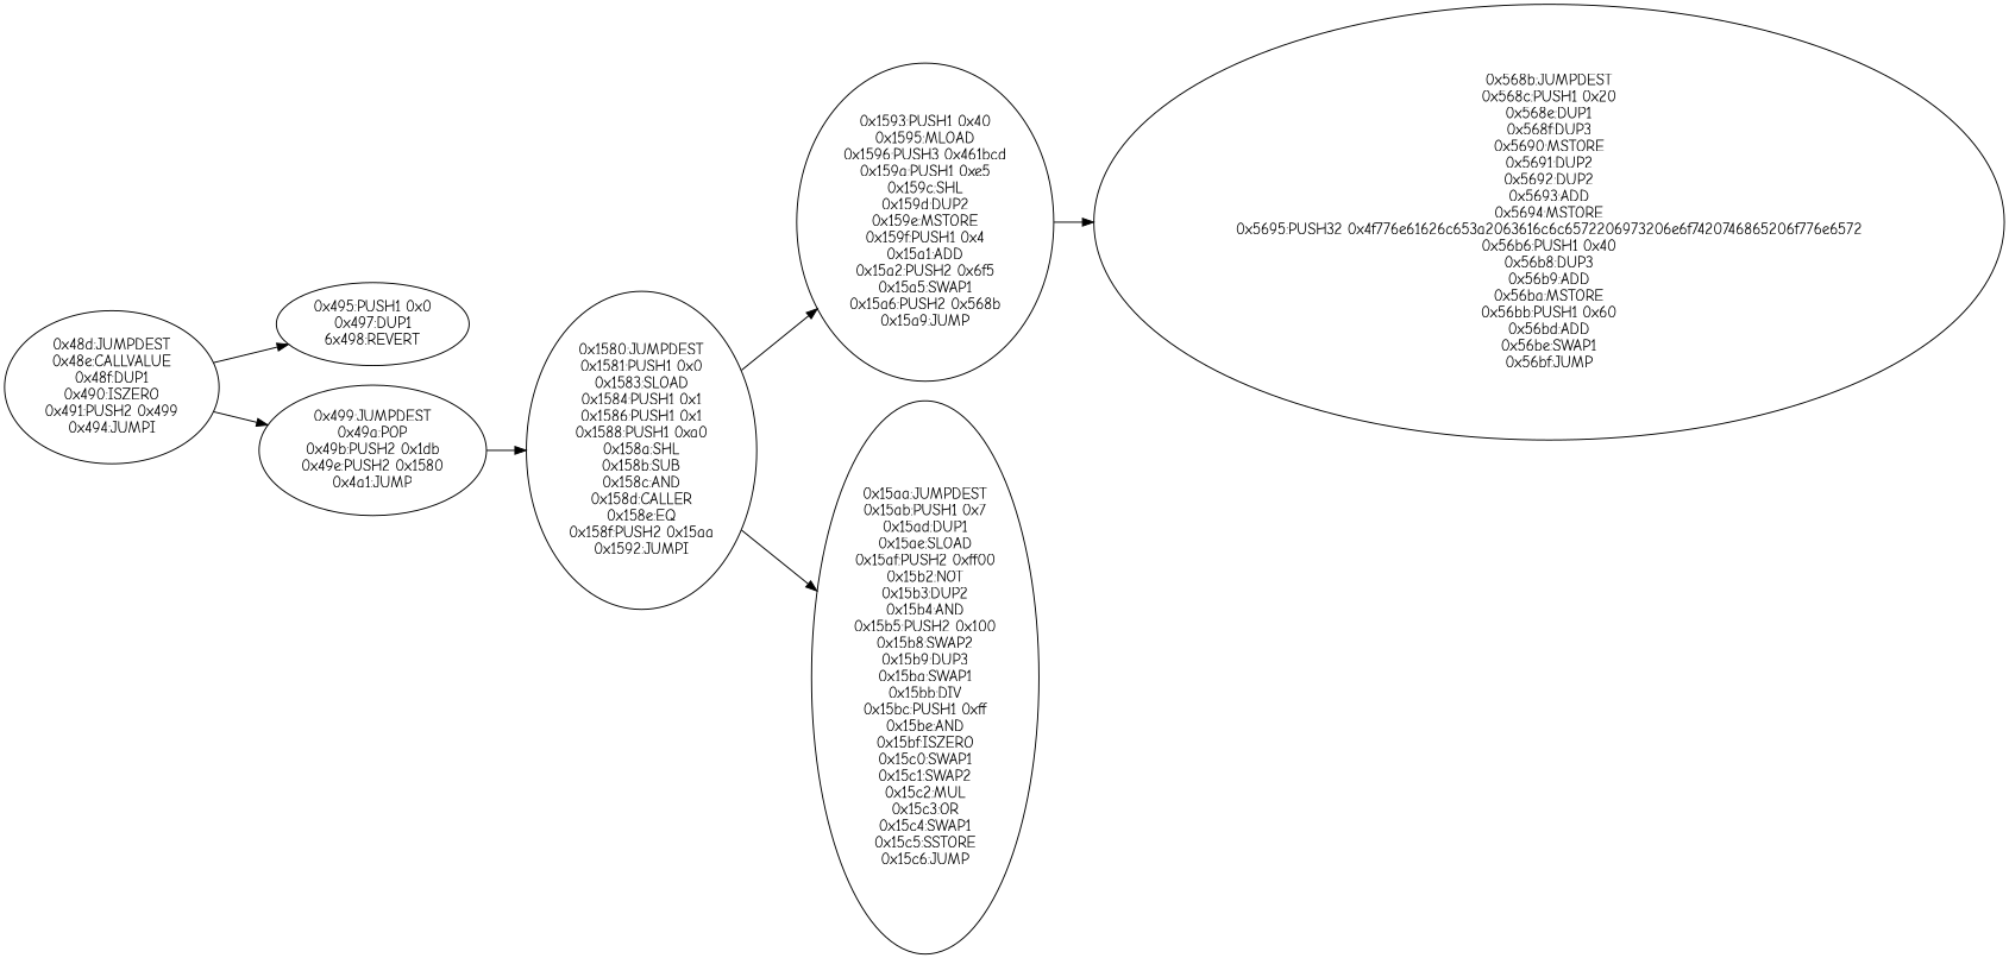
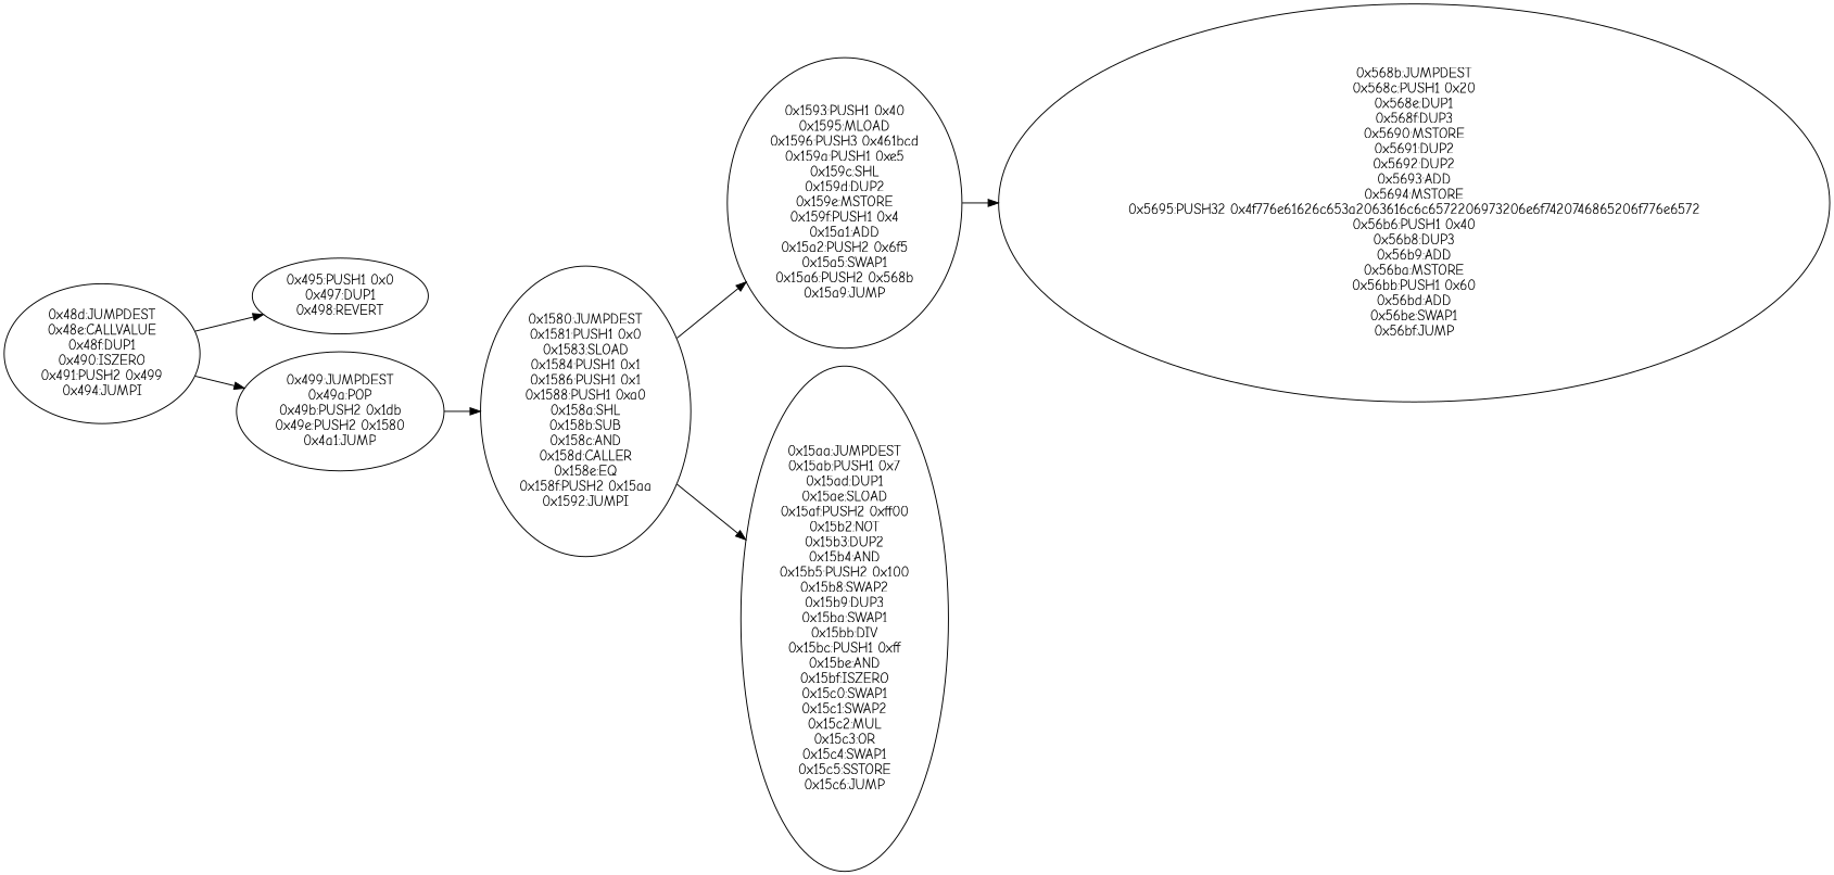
  digraph {
    rankdir=LR
    fontname="Comic Neue"
    node [fontname="Comic Neue"]
    edge [fontname="Comic Neue"]
    n1 [label="0x48d:JUMPDEST\n0x48e:CALLVALUE\n0x48f:DUP1\n0x490:ISZERO\n0x491:PUSH2 0x499\n0x494:JUMPI"]
-   n2 [label="0x495:PUSH1 0x0\n0x497:DUP1\n6x498:REVERT"]
+   n2 [label="0x495:PUSH1 0x0\n0x497:DUP1\n0x498:REVERT"]
    n3 [label="0x499:JUMPDEST\n0x49a:POP\n0x49b:PUSH2 0x1db\n0x49e:PUSH2 0x1580\n0x4a1:JUMP"]
    n4 [label="0x1580:JUMPDEST\n0x1581:PUSH1 0x0\n0x1583:SLOAD\n0x1584:PUSH1 0x1\n0x1586:PUSH1 0x1\n0x1588:PUSH1 0xa0\n0x158a:SHL\n0x158b:SUB\n0x158c:AND\n0x158d:CALLER\n0x158e:EQ\n0x158f:PUSH2 0x15aa\n0x1592:JUMPI"]
    n5 [label="0x1593:PUSH1 0x40\n0x1595:MLOAD\n0x1596:PUSH3 0x461bcd\n0x159a:PUSH1 0xe5\n0x159c:SHL\n0x159d:DUP2\n0x159e:MSTORE\n0x159f:PUSH1 0x4\n0x15a1:ADD\n0x15a2:PUSH2 0x6f5\n0x15a5:SWAP1\n0x15a6:PUSH2 0x568b\n0x15a9:JUMP"]
    n6 [label="0x15aa:JUMPDEST\n0x15ab:PUSH1 0x7\n0x15ad:DUP1\n0x15ae:SLOAD\n0x15af:PUSH2 0xff00\n0x15b2:NOT\n0x15b3:DUP2\n0x15b4:AND\n0x15b5:PUSH2 0x100\n0x15b8:SWAP2\n0x15b9:DUP3\n0x15ba:SWAP1\n0x15bb:DIV\n0x15bc:PUSH1 0xff\n0x15be:AND\n0x15bf:ISZERO\n0x15c0:SWAP1\n0x15c1:SWAP2\n0x15c2:MUL\n0x15c3:OR\n0x15c4:SWAP1\n0x15c5:SSTORE\n0x15c6:JUMP"]
    n7 [label="0x568b:JUMPDEST\n0x568c:PUSH1 0x20\n0x568e:DUP1\n0x568f:DUP3\n0x5690:MSTORE\n0x5691:DUP2\n0x5692:DUP2\n0x5693:ADD\n0x5694:MSTORE\n0x5695:PUSH32 0x4f776e61626c653a2063616c6c6572206973206e6f7420746865206f776e6572\n0x56b6:PUSH1 0x40\n0x56b8:DUP3\n0x56b9:ADD\n0x56ba:MSTORE\n0x56bb:PUSH1 0x60\n0x56bd:ADD\n0x56be:SWAP1\n0x56bf:JUMP"]
    n1 -> n2
    n1 -> n3
    n3 -> n4
    n4 -> n5
    n4 -> n6
    n5 -> n7
  }
